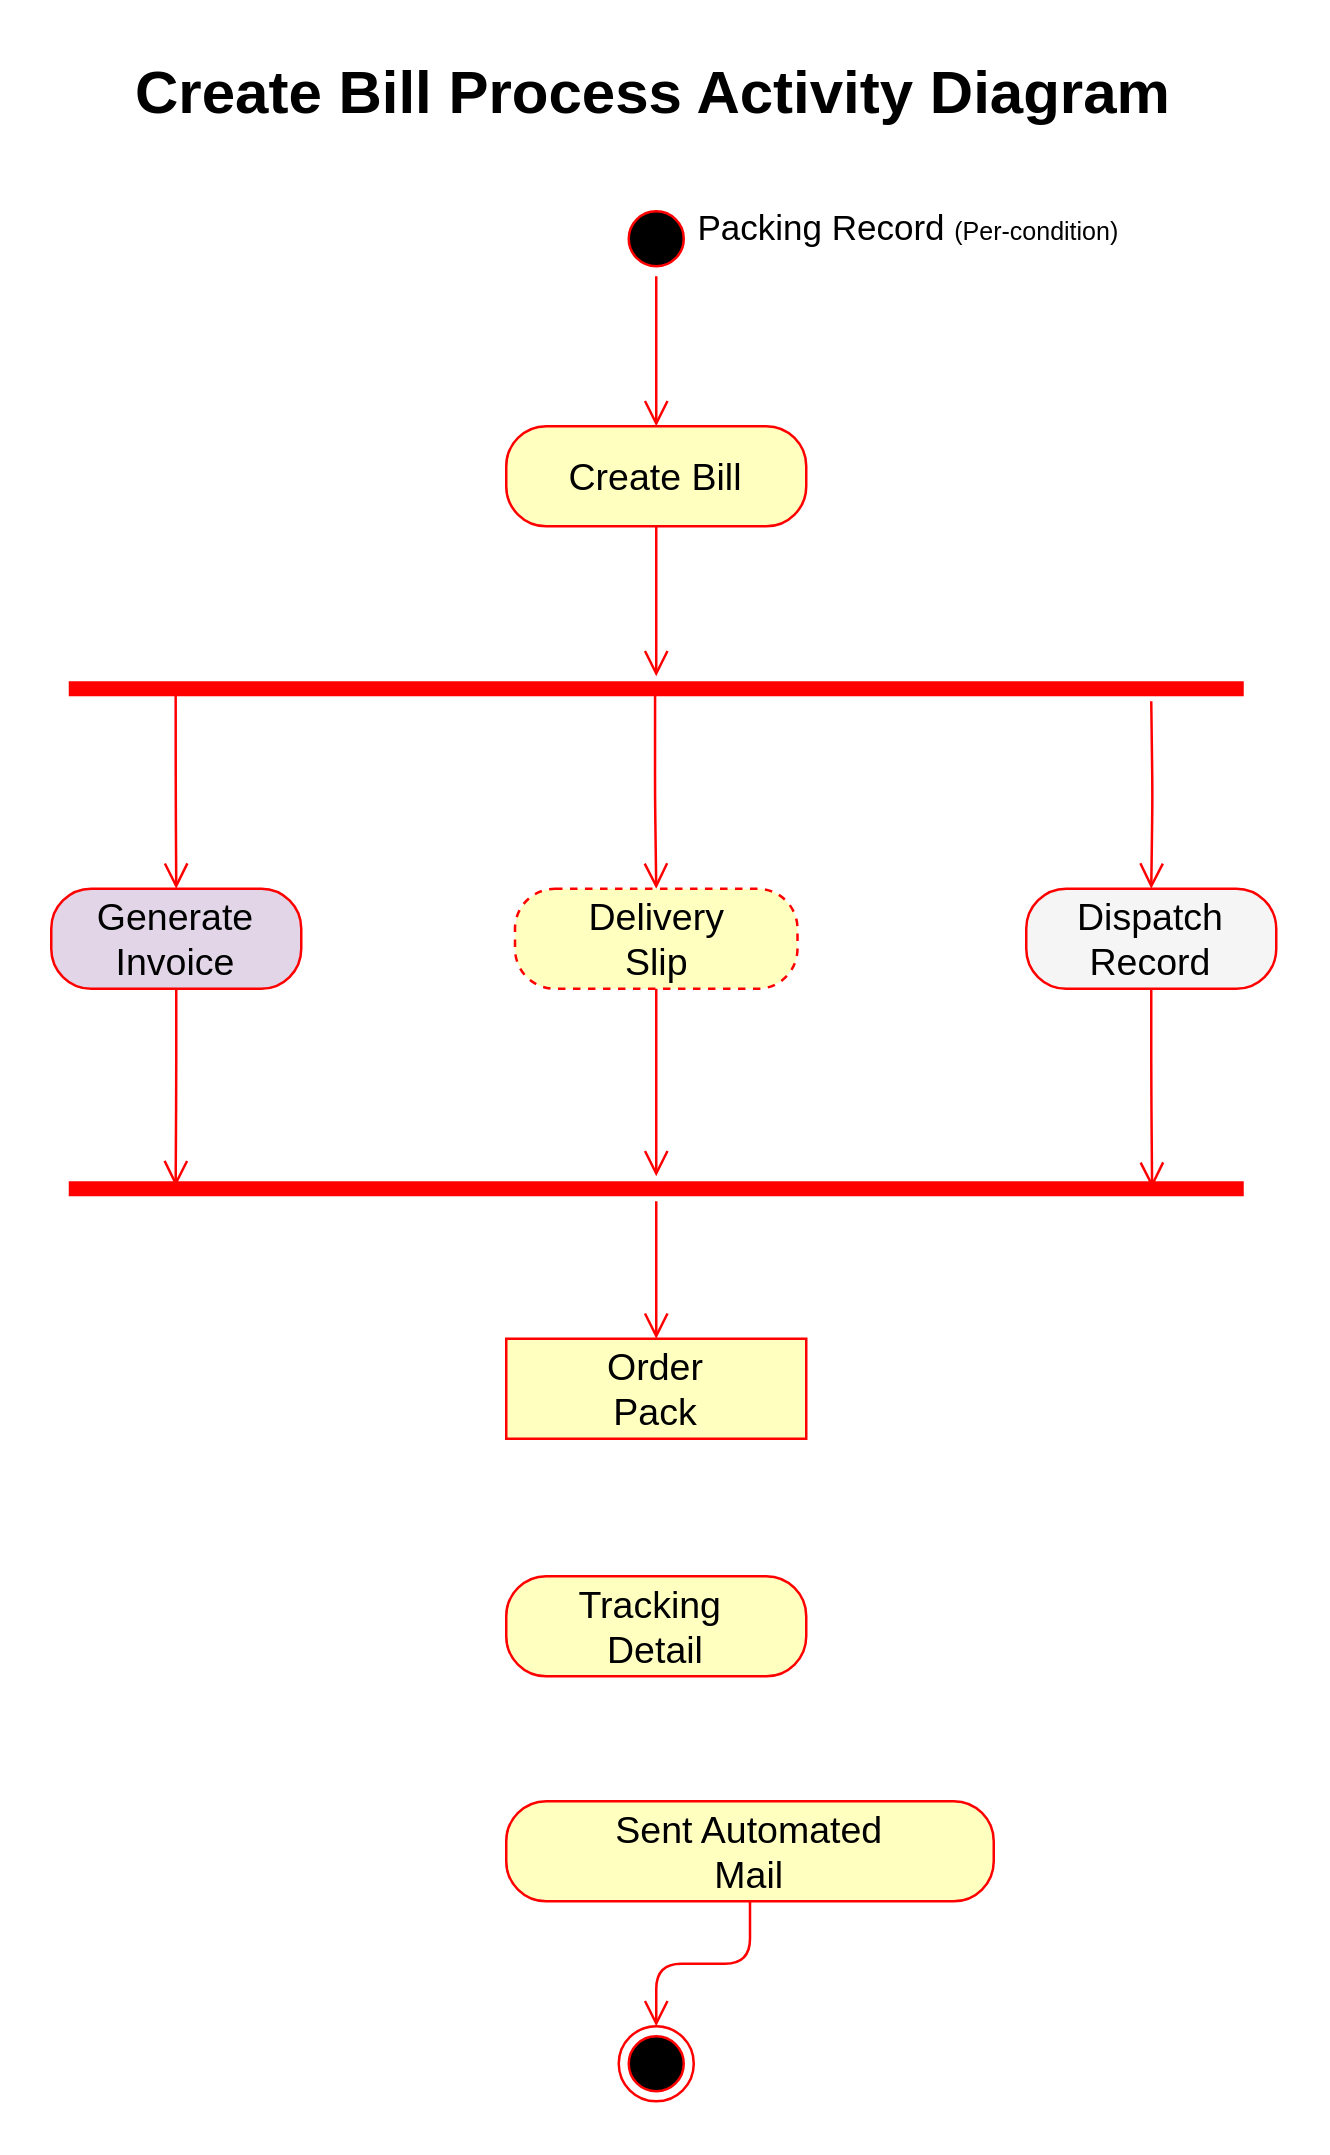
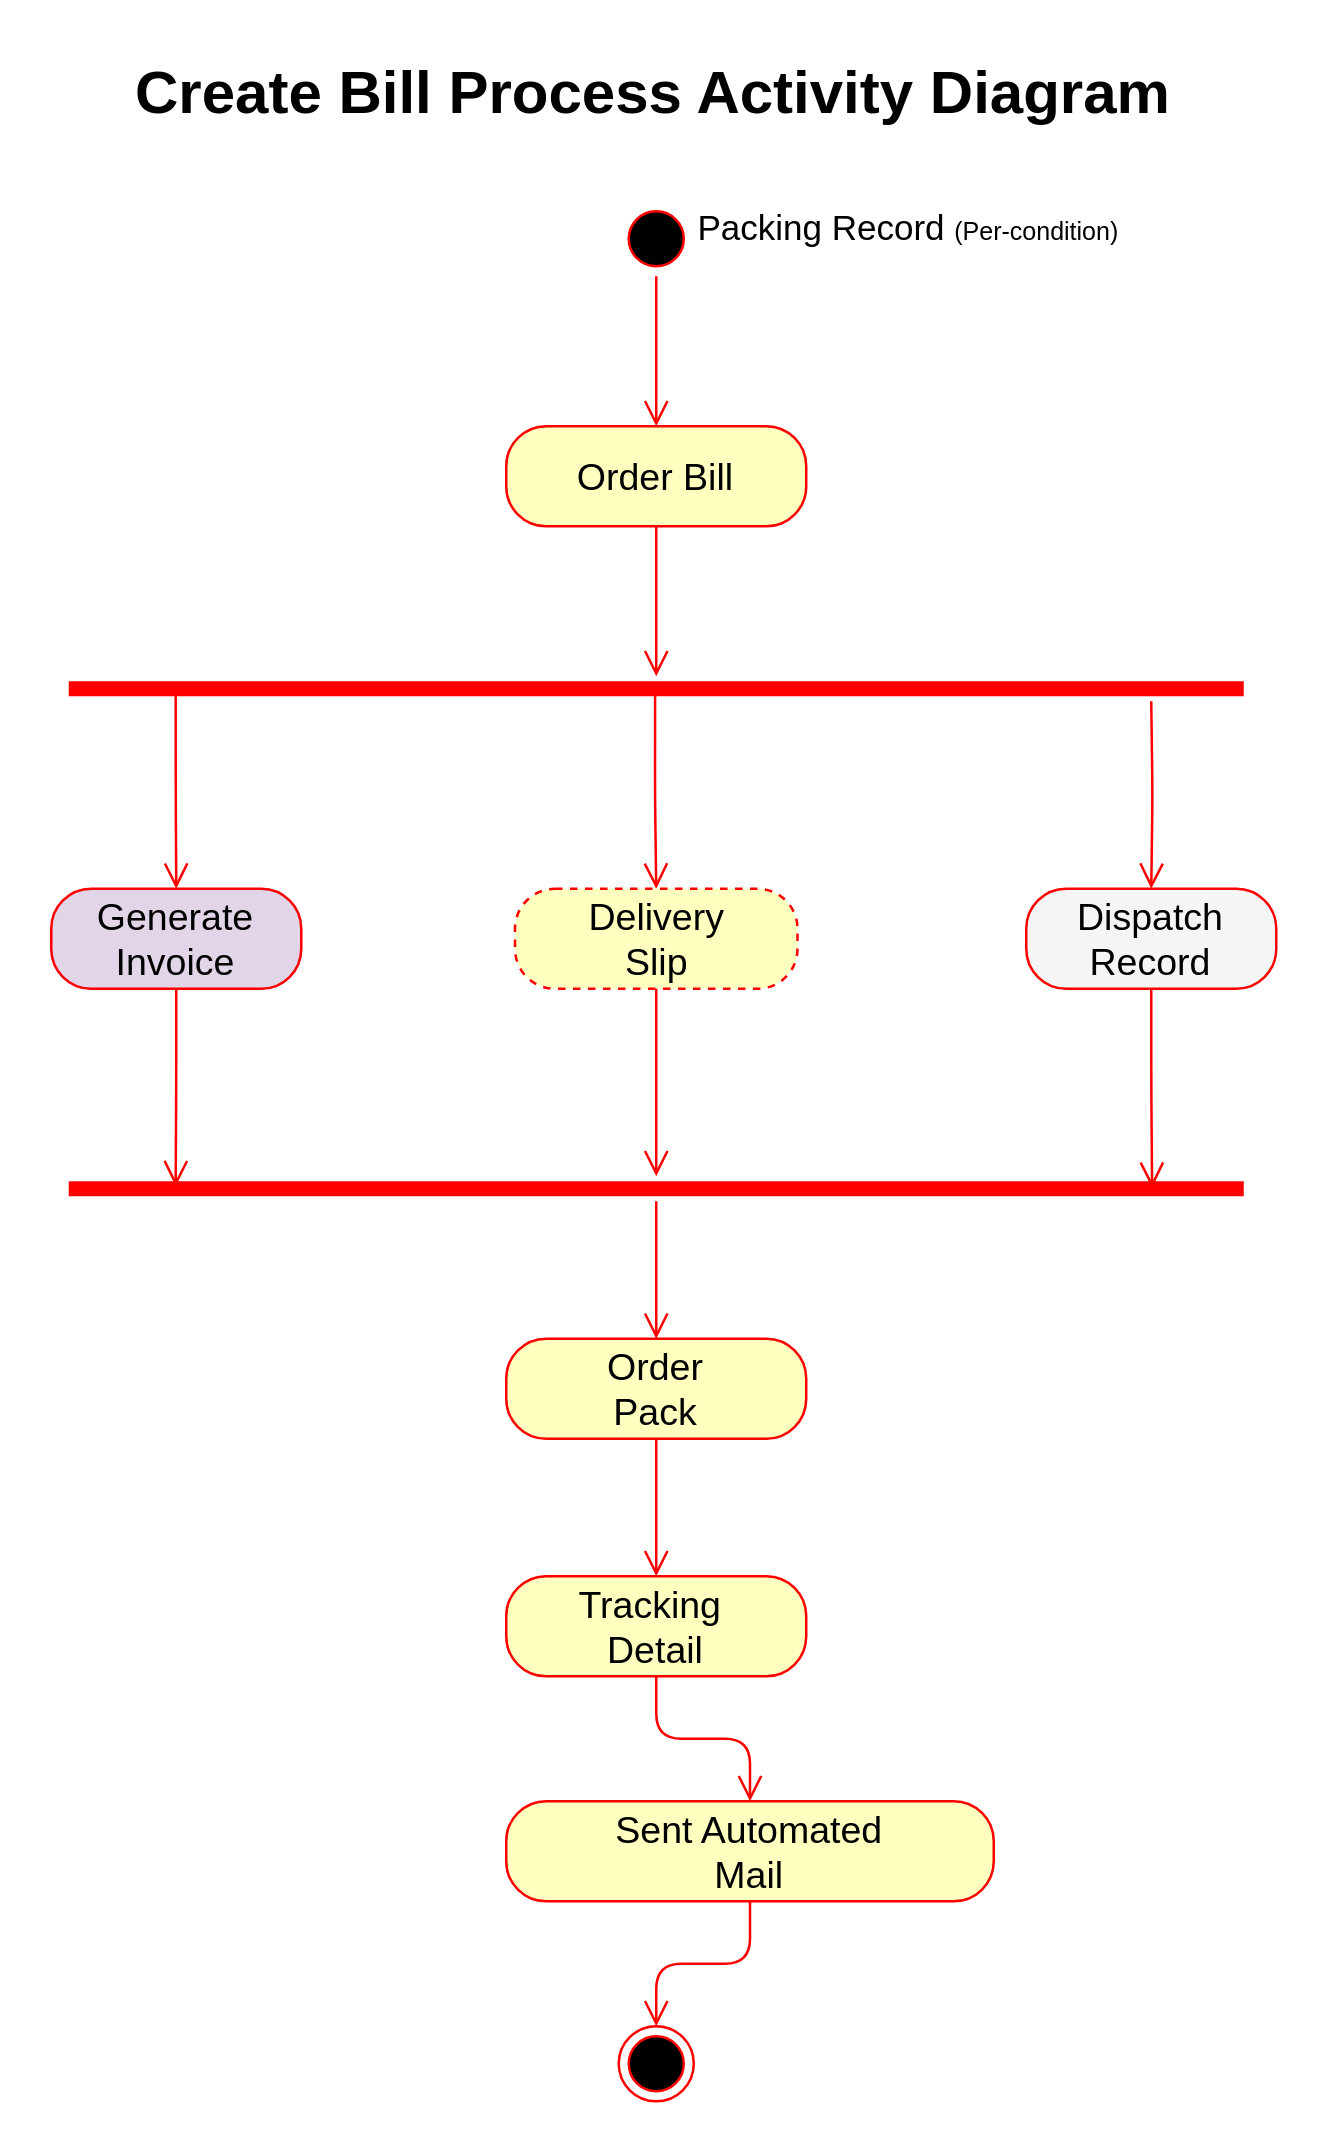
  <mxCell id="0" />
  <mxCell id="1" parent="0" />
  <mxCell id="2" value="" style="ellipse;html=1;shape=startState;fillColor=#000000;strokeColor=#ff0000;" vertex="1" parent="1"><mxGeometry x="247" y="80" width="30" height="30" as="geometry" /></mxCell>
  <mxCell id="3" value="" style="edgeStyle=orthogonalEdgeStyle;html=1;verticalAlign=bottom;endArrow=open;endSize=8;strokeColor=#ff0000;" edge="1" source="2" parent="1"><mxGeometry relative="1" as="geometry"><mxPoint x="262" y="170" as="targetPoint" /></mxGeometry></mxCell>
  <mxCell id="4" value="Create Bill Process Activity Diagram" style="text;html=1;resizable=0;points=[];autosize=1;align=left;verticalAlign=top;spacingTop=-4;fontSize=24;fontStyle=1;strokeWidth=4;shadow=1;" vertex="1" parent="1"><mxGeometry x="52" y="20" width="290" height="20" as="geometry" /></mxCell>
  <mxCell id="5" value="Packing Record &lt;font style=&quot;font-size: 10px&quot;&gt;(Per-condition)&lt;/font&gt;" style="text;html=1;resizable=0;points=[];autosize=1;align=left;verticalAlign=top;spacingTop=-4;fontSize=14;" vertex="1" parent="1"><mxGeometry x="277" y="80" width="190" height="20" as="geometry" /></mxCell>
- <mxCell id="6" value="&lt;font style=&quot;font-size: 15px&quot;&gt;Create Bill&lt;/font&gt;" style="rounded=1;whiteSpace=wrap;html=1;arcSize=40;fontColor=#000000;fillColor=#ffffc0;strokeColor=#ff0000;" vertex="1" parent="1"><mxGeometry x="202" y="170" width="120" height="40" as="geometry" /></mxCell>
+ <mxCell id="6" value="&lt;font style=&quot;font-size: 15px&quot;&gt;Order Bill&lt;/font&gt;" style="rounded=1;whiteSpace=wrap;html=1;arcSize=40;fontColor=#000000;fillColor=#ffffc0;strokeColor=#ff0000;" vertex="1" parent="1"><mxGeometry x="202" y="170" width="120" height="40" as="geometry" /></mxCell>
  <mxCell id="7" value="" style="edgeStyle=orthogonalEdgeStyle;html=1;verticalAlign=bottom;endArrow=open;endSize=8;strokeColor=#ff0000;fontSize=14;" edge="1" source="6" parent="1"><mxGeometry relative="1" as="geometry"><mxPoint x="262" y="270" as="targetPoint" /></mxGeometry></mxCell>
  <mxCell id="8" value="" style="shape=line;html=1;strokeWidth=6;strokeColor=#ff0000;fontSize=14;" vertex="1" parent="1"><mxGeometry x="27" y="270" width="470" height="10" as="geometry" /></mxCell>
  <mxCell id="9" value="" style="shape=line;html=1;strokeWidth=6;strokeColor=#ff0000;fontSize=14;" vertex="1" parent="1"><mxGeometry x="27" y="470" width="470" height="10" as="geometry" /></mxCell>
  <mxCell id="10" value="" style="edgeStyle=orthogonalEdgeStyle;html=1;verticalAlign=bottom;endArrow=open;endSize=8;strokeColor=#ff0000;fontSize=14;exitX=0.499;exitY=0.6;exitDx=0;exitDy=0;exitPerimeter=0;entryX=0.5;entryY=0;entryDx=0;entryDy=0;" edge="1" parent="1" source="8" target="13"><mxGeometry relative="1" as="geometry"><mxPoint x="262" y="350" as="targetPoint" /><mxPoint x="261" y="280" as="sourcePoint" /></mxGeometry></mxCell>
  <mxCell id="11" value="" style="edgeStyle=orthogonalEdgeStyle;html=1;verticalAlign=bottom;endArrow=open;endSize=8;strokeColor=#ff0000;fontSize=14;entryX=0.5;entryY=0;entryDx=0;entryDy=0;" edge="1" parent="1" target="14"><mxGeometry relative="1" as="geometry"><mxPoint x="460" y="340" as="targetPoint" /><mxPoint x="460" y="280" as="sourcePoint" /></mxGeometry></mxCell>
  <mxCell id="12" value="&lt;font style=&quot;font-size: 15px&quot;&gt;Generate&lt;br&gt;Invoice&lt;br&gt;&lt;/font&gt;" style="rounded=1;whiteSpace=wrap;html=1;arcSize=40;fontColor=#000000;fillColor=#e1d5e7;strokeColor=#ff0000;" vertex="1" parent="1"><mxGeometry x="20" y="355" width="100" height="40" as="geometry" /></mxCell>
  <mxCell id="13" value="&lt;font style=&quot;font-size: 15px&quot;&gt;Delivery&lt;br&gt;Slip&lt;br&gt;&lt;/font&gt;" style="rounded=1;whiteSpace=wrap;html=1;arcSize=40;fontColor=#000000;fillColor=#ffffc0;strokeColor=#ff0000;dashed=1;" vertex="1" parent="1"><mxGeometry x="205.5" y="355" width="113" height="40" as="geometry" /></mxCell>
  <mxCell id="14" value="&lt;font style=&quot;font-size: 15px&quot;&gt;Dispatch&lt;br&gt;Record&lt;br&gt;&lt;/font&gt;" style="rounded=1;whiteSpace=wrap;html=1;arcSize=40;fontColor=#000000;fillColor=#f5f5f5;strokeColor=#ff0000;" vertex="1" parent="1"><mxGeometry x="410" y="355" width="100" height="40" as="geometry" /></mxCell>
  <mxCell id="15" value="" style="edgeStyle=orthogonalEdgeStyle;html=1;verticalAlign=bottom;endArrow=open;endSize=8;strokeColor=#ff0000;fontSize=14;entryX=0.5;entryY=0;entryDx=0;entryDy=0;exitX=0.091;exitY=0.386;exitDx=0;exitDy=0;exitPerimeter=0;" edge="1" parent="1" source="8" target="12"><mxGeometry relative="1" as="geometry"><mxPoint x="70" y="340" as="targetPoint" /><mxPoint x="70" y="280" as="sourcePoint" /></mxGeometry></mxCell>
  <mxCell id="16" value="" style="edgeStyle=orthogonalEdgeStyle;html=1;verticalAlign=bottom;endArrow=open;endSize=8;strokeColor=#ff0000;fontSize=14;exitX=0.5;exitY=1;exitDx=0;exitDy=0;entryX=0.091;entryY=0.4;entryDx=0;entryDy=0;entryPerimeter=0;" edge="1" parent="1" source="12" target="9"><mxGeometry relative="1" as="geometry"><mxPoint x="70" y="460" as="targetPoint" /><mxPoint x="70" y="400" as="sourcePoint" /></mxGeometry></mxCell>
  <mxCell id="17" value="" style="edgeStyle=orthogonalEdgeStyle;html=1;verticalAlign=bottom;endArrow=open;endSize=8;strokeColor=#ff0000;fontSize=14;exitX=0.5;exitY=1;exitDx=0;exitDy=0;" edge="1" parent="1" source="13" target="9"><mxGeometry relative="1" as="geometry"><mxPoint x="262.8" y="483.5" as="targetPoint" /><mxPoint x="263" y="400" as="sourcePoint" /><Array as="points" /></mxGeometry></mxCell>
  <mxCell id="18" value="" style="edgeStyle=orthogonalEdgeStyle;html=1;verticalAlign=bottom;endArrow=open;endSize=8;strokeColor=#ff0000;fontSize=14;exitX=0.5;exitY=1;exitDx=0;exitDy=0;entryX=0.922;entryY=0.462;entryDx=0;entryDy=0;entryPerimeter=0;" edge="1" parent="1" source="14" target="9"><mxGeometry relative="1" as="geometry"><mxPoint x="460" y="470" as="targetPoint" /><mxPoint x="459.7" y="400.2" as="sourcePoint" /><Array as="points" /></mxGeometry></mxCell>
  <mxCell id="19" value="" style="edgeStyle=orthogonalEdgeStyle;html=1;verticalAlign=bottom;endArrow=open;endSize=8;strokeColor=#ff0000;fontSize=14;entryX=0.5;entryY=0;entryDx=0;entryDy=0;" edge="1" parent="1" source="9" target="20"><mxGeometry relative="1" as="geometry"><mxPoint x="262" y="530" as="targetPoint" /><mxPoint x="261.429" y="490.048" as="sourcePoint" /><Array as="points" /></mxGeometry></mxCell>
- <mxCell id="20" value="&lt;font style=&quot;font-size: 15px&quot;&gt;Order&lt;br&gt;Pack&lt;br&gt;&lt;/font&gt;" style="whiteSpace=wrap;html=1;arcSize=40;fontColor=#000000;fillColor=#ffffc0;strokeColor=#ff0000;rounded=0;" vertex="1" parent="1"><mxGeometry x="202" y="535" width="120" height="40" as="geometry" /></mxCell>
+ <mxCell id="20" value="&lt;font style=&quot;font-size: 15px&quot;&gt;Order&lt;br&gt;Pack&lt;br&gt;&lt;/font&gt;" style="rounded=1;whiteSpace=wrap;html=1;arcSize=40;fontColor=#000000;fillColor=#ffffc0;strokeColor=#ff0000;" vertex="1" parent="1"><mxGeometry x="202" y="535" width="120" height="40" as="geometry" /></mxCell>
+ <mxCell id="21" value="" style="edgeStyle=orthogonalEdgeStyle;html=1;verticalAlign=bottom;endArrow=open;endSize=8;strokeColor=#ff0000;fontSize=14;entryX=0.5;entryY=0;entryDx=0;entryDy=0;" edge="1" parent="1" target="22" source="20"><mxGeometry relative="1" as="geometry"><mxPoint x="261.5" y="624" as="targetPoint" /><mxPoint x="261.405" y="574" as="sourcePoint" /><Array as="points" /></mxGeometry></mxCell>
  <mxCell id="22" value="&lt;font style=&quot;font-size: 15px&quot;&gt;Tracking&amp;nbsp;&lt;br&gt;Detail&lt;br&gt;&lt;/font&gt;" style="rounded=1;whiteSpace=wrap;html=1;arcSize=40;fontColor=#000000;fillColor=#ffffc0;strokeColor=#ff0000;" vertex="1" parent="1"><mxGeometry x="202" y="630" width="120" height="40" as="geometry" /></mxCell>
+ <mxCell id="23" value="" style="edgeStyle=orthogonalEdgeStyle;html=1;verticalAlign=bottom;endArrow=open;endSize=8;strokeColor=#ff0000;fontSize=14;entryX=0.5;entryY=0;entryDx=0;entryDy=0;" edge="1" parent="1" target="24" source="22"><mxGeometry relative="1" as="geometry"><mxPoint x="261.5" y="717" as="targetPoint" /><mxPoint x="261.405" y="667" as="sourcePoint" /><Array as="points" /></mxGeometry></mxCell>
  <mxCell id="24" value="&lt;font style=&quot;font-size: 15px&quot;&gt;Sent Automated&lt;br&gt;Mail&lt;br&gt;&lt;/font&gt;" style="rounded=1;whiteSpace=wrap;html=1;arcSize=40;fontColor=#000000;fillColor=#ffffc0;strokeColor=#ff0000;" vertex="1" parent="1"><mxGeometry x="202" y="720" width="195" height="40" as="geometry" /></mxCell>
  <mxCell id="25" value="" style="edgeStyle=orthogonalEdgeStyle;html=1;verticalAlign=bottom;endArrow=open;endSize=8;strokeColor=#ff0000;fontSize=14;entryX=0.5;entryY=0;entryDx=0;entryDy=0;exitX=0.5;exitY=1;exitDx=0;exitDy=0;" edge="1" parent="1" source="24" target="26"><mxGeometry relative="1" as="geometry"><mxPoint x="261.905" y="822.857" as="targetPoint" /><mxPoint x="261.405" y="770" as="sourcePoint" /><Array as="points" /></mxGeometry></mxCell>
  <mxCell id="26" value="" style="ellipse;html=1;shape=endState;fillColor=#000000;strokeColor=#ff0000;fontSize=14;" vertex="1" parent="1"><mxGeometry x="247" y="810" width="30" height="30" as="geometry" /></mxCell>
